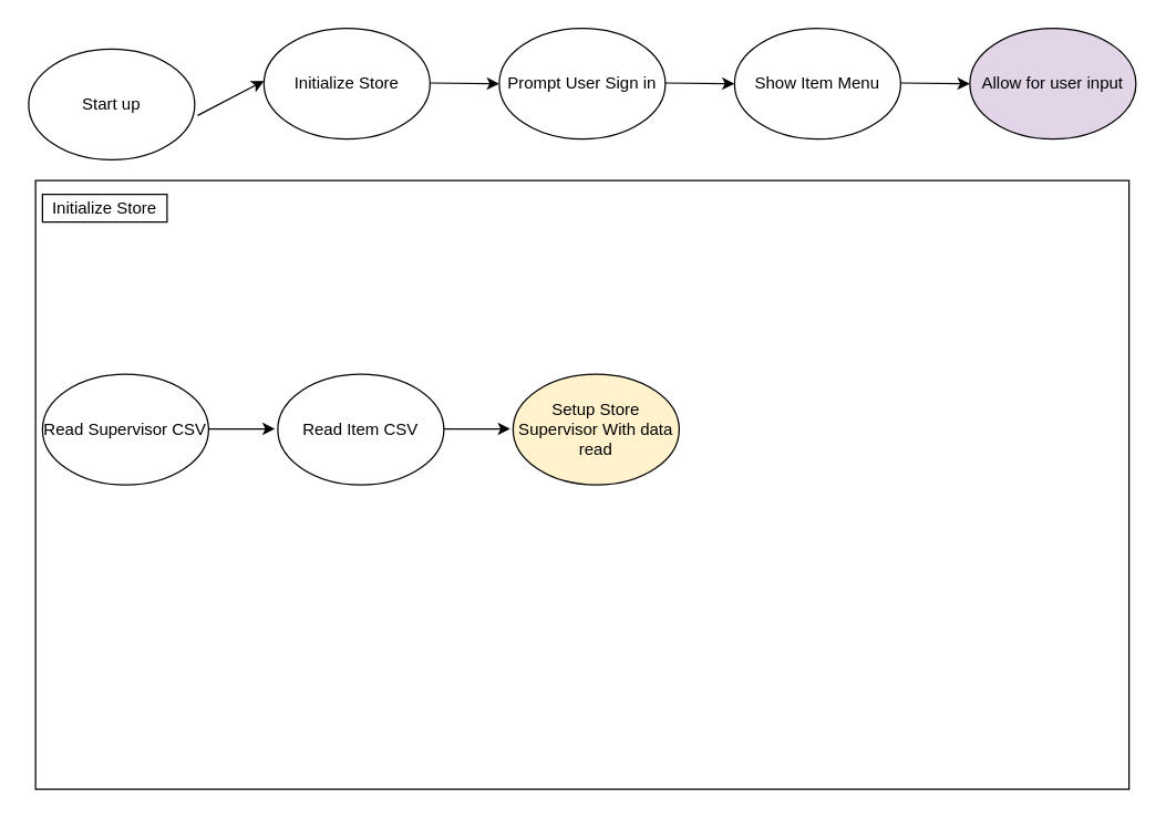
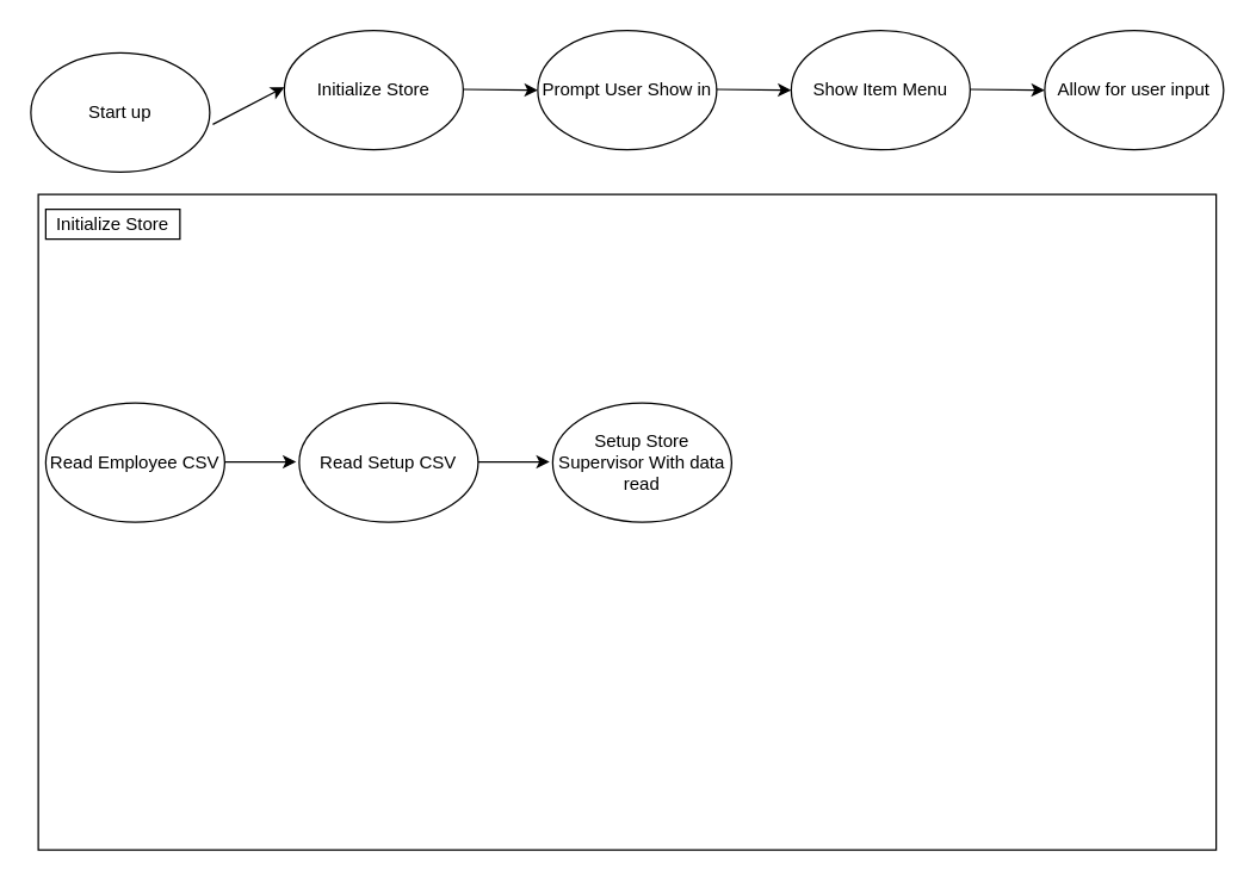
  <mxCell id="0" />
  <mxCell id="1" parent="0" />
  <mxCell id="2" value="Start up" style="ellipse;whiteSpace=wrap;html=1;" vertex="1" parent="1"><mxGeometry x="20" y="35" width="120" height="80" as="geometry" /></mxCell>
  <mxCell id="3" value="" style="endArrow=classic;html=1;rounded=0;exitX=1.017;exitY=0.6;exitDx=0;exitDy=0;exitPerimeter=0;" edge="1" parent="1" source="2"><mxGeometry width="50" height="50" relative="1" as="geometry"><mxPoint x="390" y="120" as="sourcePoint" /><mxPoint x="190" y="58" as="targetPoint" /></mxGeometry></mxCell>
  <mxCell id="4" value="&lt;div&gt;Initialize Store&lt;br&gt;&lt;/div&gt;" style="ellipse;whiteSpace=wrap;html=1;" vertex="1" parent="1"><mxGeometry x="190" y="20" width="120" height="80" as="geometry" /></mxCell>
  <mxCell id="5" value="" style="endArrow=classic;html=1;rounded=0;exitX=1.017;exitY=0.6;exitDx=0;exitDy=0;exitPerimeter=0;" edge="1" parent="1"><mxGeometry width="50" height="50" relative="1" as="geometry"><mxPoint x="310" y="59.5" as="sourcePoint" /><mxPoint x="360" y="60" as="targetPoint" /></mxGeometry></mxCell>
- <mxCell id="6" value="Prompt User Sign in" style="ellipse;whiteSpace=wrap;html=1;" vertex="1" parent="1"><mxGeometry x="360" y="20" width="120" height="80" as="geometry" /></mxCell>
+ <mxCell id="6" value="Prompt User Show in" style="ellipse;whiteSpace=wrap;html=1;" vertex="1" parent="1"><mxGeometry x="360" y="20" width="120" height="80" as="geometry" /></mxCell>
  <mxCell id="7" value="&lt;div&gt;Show Item Menu&lt;/div&gt;" style="ellipse;whiteSpace=wrap;html=1;" vertex="1" parent="1"><mxGeometry x="530" y="20" width="120" height="80" as="geometry" /></mxCell>
- <mxCell id="8" value="Allow for user input" style="ellipse;whiteSpace=wrap;html=1;fillColor=#e1d5e7;" vertex="1" parent="1"><mxGeometry x="700" y="20" width="120" height="80" as="geometry" /></mxCell>
+ <mxCell id="8" value="Allow for user input" style="ellipse;whiteSpace=wrap;html=1;" vertex="1" parent="1"><mxGeometry x="700" y="20" width="120" height="80" as="geometry" /></mxCell>
  <mxCell id="9" value="" style="endArrow=classic;html=1;rounded=0;exitX=1.017;exitY=0.6;exitDx=0;exitDy=0;exitPerimeter=0;" edge="1" parent="1"><mxGeometry width="50" height="50" relative="1" as="geometry"><mxPoint x="480" y="59.5" as="sourcePoint" /><mxPoint x="530" y="60" as="targetPoint" /></mxGeometry></mxCell>
  <mxCell id="10" value="" style="endArrow=classic;html=1;rounded=0;exitX=1.017;exitY=0.6;exitDx=0;exitDy=0;exitPerimeter=0;" edge="1" parent="1"><mxGeometry width="50" height="50" relative="1" as="geometry"><mxPoint x="650" y="59.5" as="sourcePoint" /><mxPoint x="700" y="60" as="targetPoint" /></mxGeometry></mxCell>
  <mxCell id="11" value="" style="rounded=0;whiteSpace=wrap;html=1;" vertex="1" parent="1"><mxGeometry x="25" y="130" width="790" height="440" as="geometry" /></mxCell>
  <mxCell id="12" value="&lt;div&gt;Initialize Store&lt;/div&gt;" style="rounded=0;whiteSpace=wrap;html=1;" vertex="1" parent="1"><mxGeometry x="30" y="140" width="90" height="20" as="geometry" /></mxCell>
- <mxCell id="13" value="Read Supervisor CSV" style="ellipse;whiteSpace=wrap;html=1;" vertex="1" parent="1"><mxGeometry x="30" y="270" width="120" height="80" as="geometry" /></mxCell>
+ <mxCell id="13" value="Read Employee CSV" style="ellipse;whiteSpace=wrap;html=1;" vertex="1" parent="1"><mxGeometry x="30" y="270" width="120" height="80" as="geometry" /></mxCell>
  <mxCell id="14" value="" style="endArrow=classic;html=1;rounded=0;exitX=1.017;exitY=0.6;exitDx=0;exitDy=0;exitPerimeter=0;" edge="1" parent="1"><mxGeometry width="50" height="50" relative="1" as="geometry"><mxPoint x="150" y="309.5" as="sourcePoint" /><mxPoint x="197.96" y="309.5" as="targetPoint" /></mxGeometry></mxCell>
- <mxCell id="15" value="Read Item CSV" style="ellipse;whiteSpace=wrap;html=1;" vertex="1" parent="1"><mxGeometry x="200" y="270" width="120" height="80" as="geometry" /></mxCell>
- <mxCell id="16" value="Setup Store Supervisor With data read" style="ellipse;whiteSpace=wrap;html=1;fillColor=#fff2cc;" vertex="1" parent="1"><mxGeometry x="370" y="270" width="120" height="80" as="geometry" /></mxCell>
+ <mxCell id="15" value="Read Setup CSV" style="ellipse;whiteSpace=wrap;html=1;" vertex="1" parent="1"><mxGeometry x="200" y="270" width="120" height="80" as="geometry" /></mxCell>
+ <mxCell id="16" value="Setup Store Supervisor With data read" style="ellipse;whiteSpace=wrap;html=1;" vertex="1" parent="1"><mxGeometry x="370" y="270" width="120" height="80" as="geometry" /></mxCell>
  <mxCell id="17" value="" style="endArrow=classic;html=1;rounded=0;exitX=1.017;exitY=0.6;exitDx=0;exitDy=0;exitPerimeter=0;" edge="1" parent="1"><mxGeometry width="50" height="50" relative="1" as="geometry"><mxPoint x="320" y="309.5" as="sourcePoint" /><mxPoint x="367.96" y="309.5" as="targetPoint" /></mxGeometry></mxCell>
